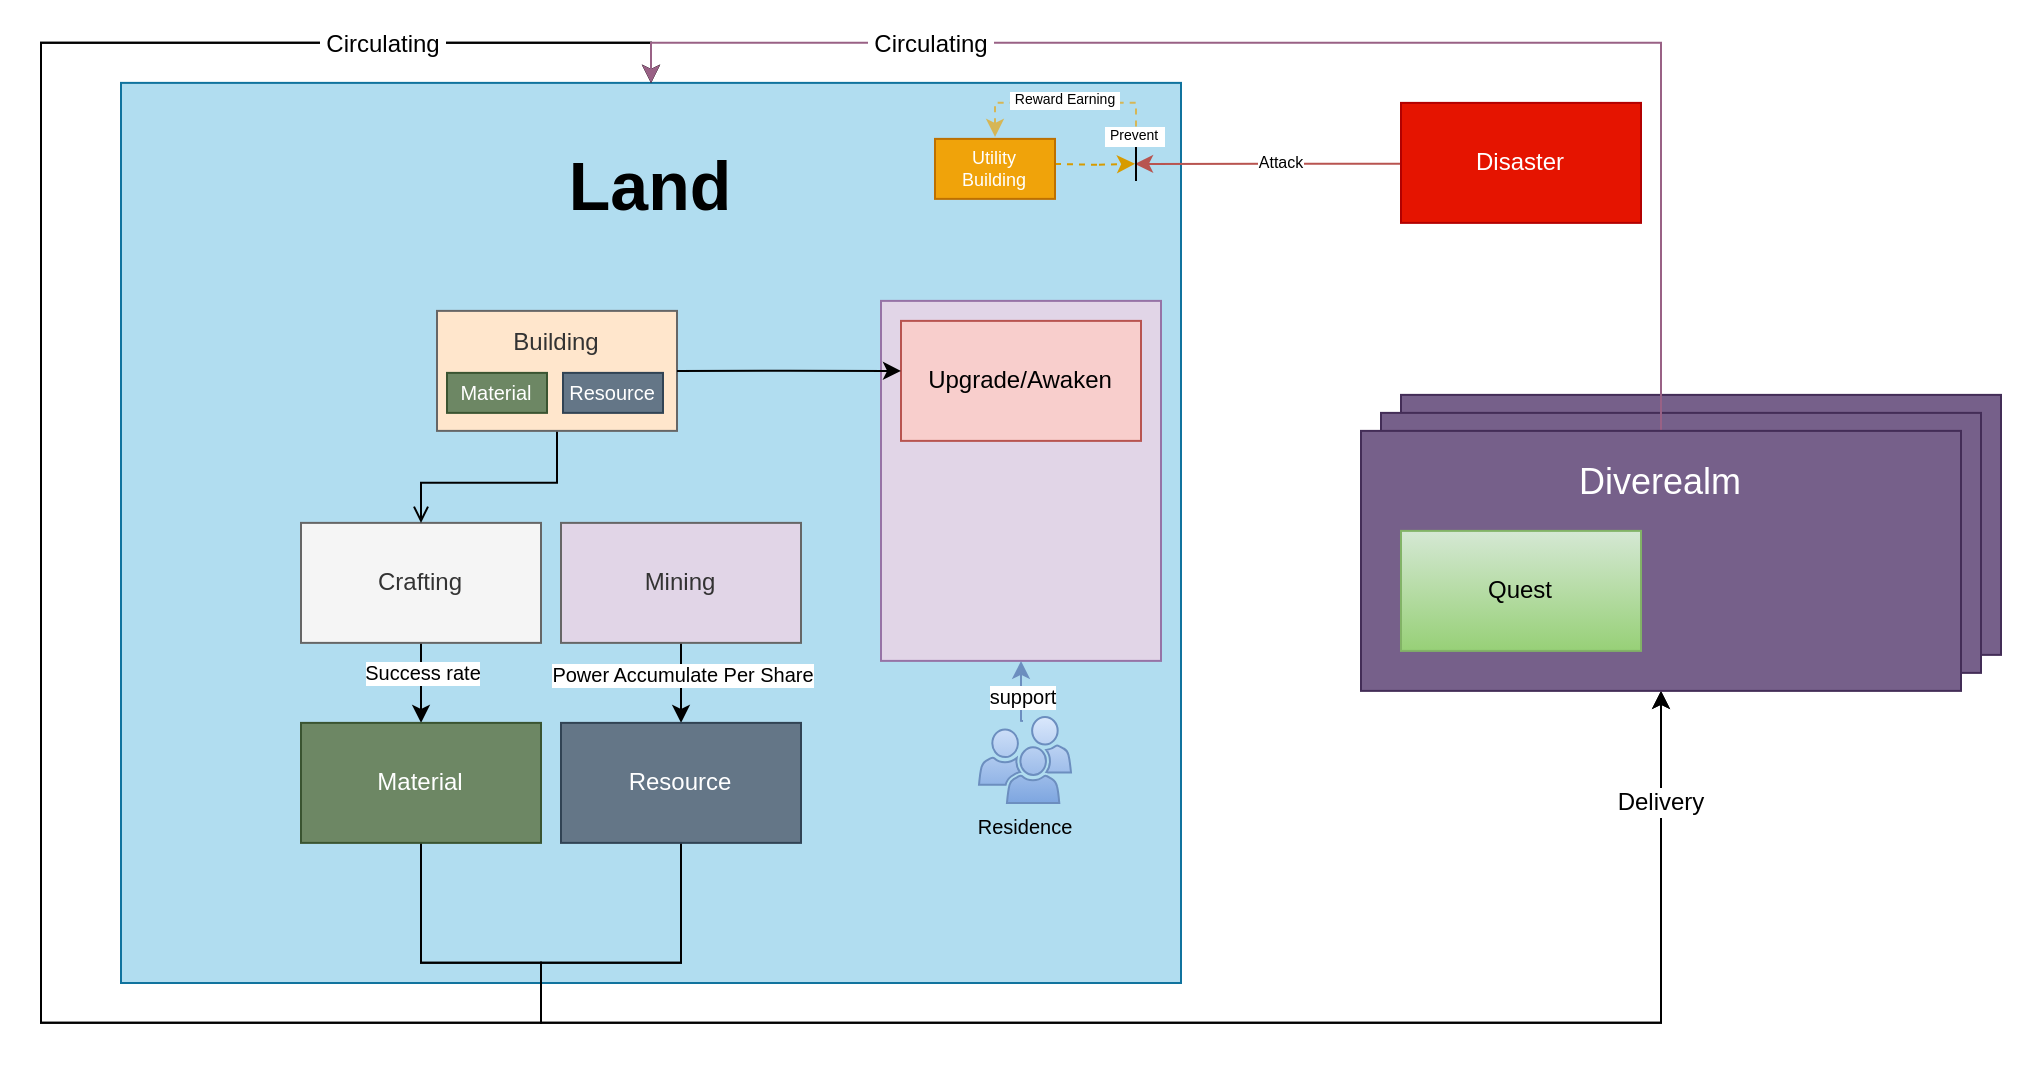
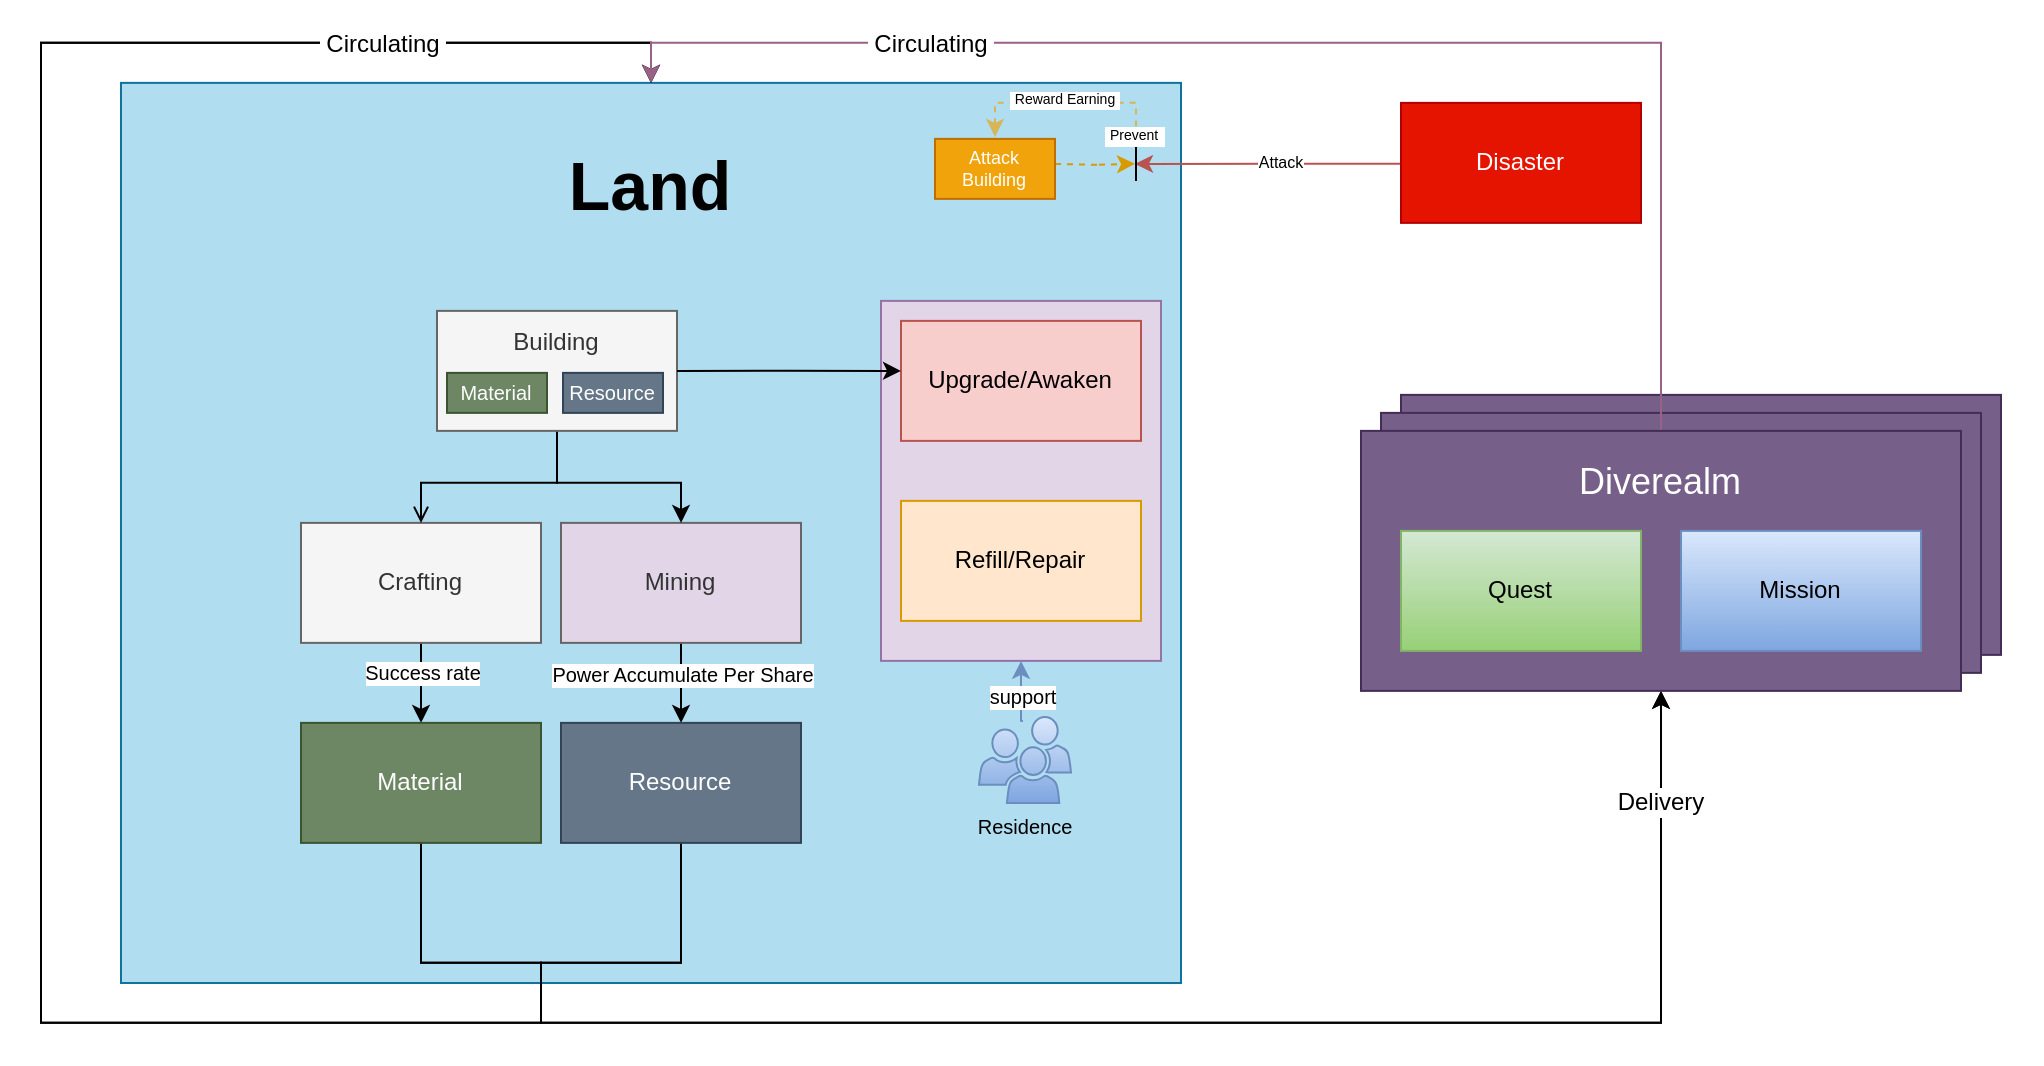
  <mxCell id="0" />
  <mxCell id="1" parent="0" />
  <mxCell id="2" value="" style="rounded=0;whiteSpace=wrap;html=1;fillColor=#76608a;fontColor=#ffffff;strokeColor=#432D57;" vertex="1" parent="1"><mxGeometry x="700" y="196.94" width="300" height="130" as="geometry" /></mxCell>
  <mxCell id="3" value="" style="rounded=0;whiteSpace=wrap;html=1;fillColor=#76608a;fontColor=#ffffff;strokeColor=#432D57;" vertex="1" parent="1"><mxGeometry x="690" y="205.94" width="300" height="130" as="geometry" /></mxCell>
  <mxCell id="4" value="&lt;font size=&quot;1&quot; style=&quot;&quot;&gt;&lt;b style=&quot;font-size: 34px;&quot;&gt;Land&lt;br&gt;&lt;/b&gt;&lt;/font&gt;&lt;br&gt;&lt;br&gt;&lt;br&gt;&lt;br&gt;&lt;br&gt;&lt;br&gt;&lt;br&gt;&lt;br&gt;&lt;br&gt;&lt;br&gt;&lt;br&gt;&lt;br&gt;&lt;br&gt;&lt;br&gt;&lt;br&gt;&lt;br&gt;&lt;br&gt;&lt;br&gt;&lt;br&gt;&lt;br&gt;&lt;br&gt;&lt;br&gt;&lt;br&gt;&lt;br&gt;" style="rounded=0;whiteSpace=wrap;html=1;fillColor=#b1ddf0;strokeColor=#10739e;" parent="1" vertex="1"><mxGeometry x="60" y="40.94" width="530" height="450.06" as="geometry" /></mxCell>
  <mxCell id="5" style="edgeStyle=orthogonalEdgeStyle;rounded=0;orthogonalLoop=1;jettySize=auto;html=1;exitX=0.5;exitY=1;exitDx=0;exitDy=0;fontSize=18;" parent="1" source="7" target="20" edge="1"><mxGeometry relative="1" as="geometry" /></mxCell>
  <mxCell id="6" value="&lt;font color=&quot;#000000&quot;&gt;Success rate&lt;/font&gt;" style="edgeLabel;html=1;align=center;verticalAlign=middle;resizable=0;points=[];fontSize=10;fontColor=#FFFFFF;" parent="5" vertex="1" connectable="0"><mxGeometry x="-0.233" relative="1" as="geometry"><mxPoint as="offset" /></mxGeometry></mxCell>
  <mxCell id="7" value="Crafting" style="rounded=0;whiteSpace=wrap;html=1;fillColor=#f5f5f5;fontColor=#333333;strokeColor=#666666;" parent="1" vertex="1"><mxGeometry x="150" y="260.94" width="120" height="60" as="geometry" /></mxCell>
  <mxCell id="8" value="" style="edgeStyle=orthogonalEdgeStyle;rounded=0;orthogonalLoop=1;jettySize=auto;html=1;exitX=0.5;exitY=1;exitDx=0;exitDy=0;fontSize=18;" parent="1" source="10" target="16" edge="1"><mxGeometry relative="1" as="geometry" /></mxCell>
  <mxCell id="9" value="Power Accumulate Per Share" style="edgeLabel;html=1;align=center;verticalAlign=middle;resizable=0;points=[];fontSize=10;fontColor=#000000;" parent="8" vertex="1" connectable="0"><mxGeometry x="-0.2" relative="1" as="geometry"><mxPoint as="offset" /></mxGeometry></mxCell>
  <mxCell id="10" value="Mining" style="rounded=0;whiteSpace=wrap;html=1;fillColor=#e1d5e7;fontColor=#333333;strokeColor=#666666;" parent="1" vertex="1"><mxGeometry x="280" y="260.94" width="120" height="60" as="geometry" /></mxCell>
  <mxCell id="11" style="edgeStyle=orthogonalEdgeStyle;rounded=0;orthogonalLoop=1;jettySize=auto;html=1;exitX=0.5;exitY=1;exitDx=0;exitDy=0;fontSize=18;endArrow=open;" parent="1" source="13" target="7" edge="1"><mxGeometry relative="1" as="geometry"><Array as="points"><mxPoint x="278" y="240.94" /><mxPoint x="210" y="240.94" /></Array></mxGeometry></mxCell>
- <mxCell id="13" value="Building&lt;br&gt;&lt;br&gt;&lt;br&gt;" style="rounded=0;whiteSpace=wrap;html=1;fillColor=#ffe6cc;fontColor=#333333;strokeColor=#666666;" parent="1" vertex="1"><mxGeometry x="218" y="154.94" width="120" height="60" as="geometry" /></mxCell>
+ <mxCell id="12" style="edgeStyle=orthogonalEdgeStyle;rounded=0;orthogonalLoop=1;jettySize=auto;html=1;exitX=0.5;exitY=1;exitDx=0;exitDy=0;fontSize=18;" parent="1" source="13" target="10" edge="1"><mxGeometry relative="1" as="geometry"><Array as="points"><mxPoint x="278" y="240.94" /><mxPoint x="340" y="240.94" /></Array></mxGeometry></mxCell>
+ <mxCell id="13" value="Building&lt;br&gt;&lt;br&gt;&lt;br&gt;" style="rounded=0;whiteSpace=wrap;html=1;fillColor=#f5f5f5;fontColor=#333333;strokeColor=#666666;" parent="1" vertex="1"><mxGeometry x="218" y="154.94" width="120" height="60" as="geometry" /></mxCell>
  <mxCell id="14" style="edgeStyle=orthogonalEdgeStyle;rounded=0;orthogonalLoop=1;jettySize=auto;html=1;exitX=0.5;exitY=1;exitDx=0;exitDy=0;entryX=0.5;entryY=0;entryDx=0;entryDy=0;fontSize=8;startArrow=none;startFill=0;endArrow=classic;endFill=1;" parent="1" source="16" target="4" edge="1"><mxGeometry relative="1" as="geometry"><Array as="points"><mxPoint x="340" y="480.94" /><mxPoint x="270" y="480.94" /><mxPoint x="270" y="510.94" /><mxPoint x="20" y="510.94" /><mxPoint x="20" y="20.94" /><mxPoint x="325" y="20.94" /></Array></mxGeometry></mxCell>
  <mxCell id="15" style="edgeStyle=orthogonalEdgeStyle;rounded=0;orthogonalLoop=1;jettySize=auto;html=1;exitX=0.5;exitY=1;exitDx=0;exitDy=0;entryX=0.5;entryY=1;entryDx=0;entryDy=0;fontSize=8;startArrow=none;startFill=0;endArrow=classic;endFill=1;" parent="1" source="16" target="25" edge="1"><mxGeometry relative="1" as="geometry"><Array as="points"><mxPoint x="340" y="480.94" /><mxPoint x="270" y="480.94" /><mxPoint x="270" y="510.94" /><mxPoint x="830" y="510.94" /></Array></mxGeometry></mxCell>
  <mxCell id="16" value="Resource" style="rounded=0;whiteSpace=wrap;html=1;fillColor=#647687;strokeColor=#314354;fontColor=#ffffff;" parent="1" vertex="1"><mxGeometry x="280" y="360.94" width="120" height="60" as="geometry" /></mxCell>
  <mxCell id="17" style="edgeStyle=orthogonalEdgeStyle;rounded=0;orthogonalLoop=1;jettySize=auto;html=1;exitX=0.5;exitY=1;exitDx=0;exitDy=0;entryX=0.5;entryY=0;entryDx=0;entryDy=0;fontSize=8;startArrow=none;startFill=0;endArrow=classic;endFill=1;" parent="1" source="20" target="4" edge="1"><mxGeometry relative="1" as="geometry"><Array as="points"><mxPoint x="210" y="480.94" /><mxPoint x="270" y="480.94" /><mxPoint x="270" y="510.94" /><mxPoint x="20" y="510.94" /><mxPoint x="20" y="20.94" /><mxPoint x="325" y="20.94" /></Array></mxGeometry></mxCell>
  <mxCell id="18" value="&amp;nbsp;Circulating&amp;nbsp;" style="edgeLabel;html=1;align=center;verticalAlign=middle;resizable=0;points=[];fontSize=12;" parent="17" vertex="1" connectable="0"><mxGeometry x="0.049" y="2" relative="1" as="geometry"><mxPoint x="172" y="-252" as="offset" /></mxGeometry></mxCell>
  <mxCell id="19" value="&amp;nbsp;Delivery&amp;nbsp;" style="edgeStyle=orthogonalEdgeStyle;rounded=0;orthogonalLoop=1;jettySize=auto;html=1;exitX=0.5;exitY=1;exitDx=0;exitDy=0;entryX=0.5;entryY=1;entryDx=0;entryDy=0;fontSize=12;startArrow=none;startFill=0;endArrow=classic;endFill=1;" parent="1" source="20" target="25" edge="1"><mxGeometry x="0.872" relative="1" as="geometry"><Array as="points"><mxPoint x="210" y="480.94" /><mxPoint x="270" y="480.94" /><mxPoint x="270" y="510.94" /><mxPoint x="830" y="510.94" /></Array><mxPoint as="offset" /></mxGeometry></mxCell>
  <mxCell id="20" value="Material" style="rounded=0;whiteSpace=wrap;html=1;fillColor=#6d8764;fontColor=#ffffff;strokeColor=#3A5431;" parent="1" vertex="1"><mxGeometry x="150" y="360.94" width="120" height="60" as="geometry" /></mxCell>
  <mxCell id="21" value="&lt;span style=&quot;font-size: 8px;&quot;&gt;Attack&lt;br style=&quot;font-size: 8px;&quot;&gt;&lt;/span&gt;" style="edgeStyle=orthogonalEdgeStyle;rounded=0;orthogonalLoop=1;jettySize=auto;html=1;exitX=0;exitY=0.25;exitDx=0;exitDy=0;fontSize=8;fillColor=#f8cecc;gradientColor=#ea6b66;strokeColor=#b85450;" parent="1" edge="1"><mxGeometry x="0.305" relative="1" as="geometry"><mxPoint x="567" y="81.44" as="targetPoint" /><mxPoint x="777" y="81.44" as="sourcePoint" /><Array as="points"><mxPoint x="667" y="80.94" /></Array><mxPoint as="offset" /></mxGeometry></mxCell>
  <mxCell id="22" value="Disaster" style="rounded=0;whiteSpace=wrap;html=1;fillColor=#e51400;fontColor=#ffffff;strokeColor=#B20000;" parent="1" vertex="1"><mxGeometry x="700" y="50.94" width="120" height="60" as="geometry" /></mxCell>
  <mxCell id="23" style="edgeStyle=orthogonalEdgeStyle;rounded=0;orthogonalLoop=1;jettySize=auto;html=1;exitX=0.5;exitY=0;exitDx=0;exitDy=0;entryX=0.5;entryY=0;entryDx=0;entryDy=0;fontSize=10;fontColor=#FFFFFF;startArrow=none;startFill=0;endArrow=classic;endFill=1;fillColor=#e6d0de;gradientColor=#d5739d;strokeColor=#996185;" parent="1" source="25" target="4" edge="1"><mxGeometry relative="1" as="geometry"><Array as="points"><mxPoint x="830" y="20.94" /><mxPoint x="325" y="20.94" /></Array></mxGeometry></mxCell>
  <mxCell id="24" value="&lt;span style=&quot;color: rgb(0, 0, 0); font-size: 12px;&quot;&gt;&amp;nbsp;Circulating&amp;nbsp;&lt;/span&gt;" style="edgeLabel;html=1;align=center;verticalAlign=middle;resizable=0;points=[];fontSize=10;fontColor=#FFFFFF;" parent="23" vertex="1" connectable="0"><mxGeometry x="0.657" y="-2" relative="1" as="geometry"><mxPoint x="36" y="3" as="offset" /></mxGeometry></mxCell>
  <mxCell id="25" value="" style="rounded=0;whiteSpace=wrap;html=1;fillColor=#76608a;fontColor=#ffffff;strokeColor=#432D57;" parent="1" vertex="1"><mxGeometry x="680" y="214.94" width="300" height="130" as="geometry" /></mxCell>
  <mxCell id="26" value="Quest" style="rounded=0;whiteSpace=wrap;html=1;fillColor=#d5e8d4;gradientColor=#97d077;strokeColor=#82b366;" parent="1" vertex="1"><mxGeometry x="700" y="264.94" width="120" height="60" as="geometry" /></mxCell>
+ <mxCell id="27" value="Mission" style="rounded=0;whiteSpace=wrap;html=1;fillColor=#dae8fc;gradientColor=#7ea6e0;strokeColor=#6c8ebf;" parent="1" vertex="1"><mxGeometry x="840" y="264.94" width="120" height="60" as="geometry" /></mxCell>
  <mxCell id="28" value="&lt;font style=&quot;font-size: 18px;&quot;&gt;Diverealm&lt;/font&gt;" style="text;html=1;strokeColor=none;fillColor=none;align=center;verticalAlign=middle;whiteSpace=wrap;rounded=0;fontColor=#FFFFFF;" parent="1" vertex="1"><mxGeometry x="800" y="225.94" width="60" height="30" as="geometry" /></mxCell>
  <mxCell id="29" style="edgeStyle=orthogonalEdgeStyle;rounded=0;orthogonalLoop=1;jettySize=auto;html=1;exitX=1;exitY=0.25;exitDx=0;exitDy=0;dashed=1;fillColor=#ffcd28;gradientColor=#ffa500;strokeColor=#d79b00;" parent="1" edge="1"><mxGeometry relative="1" as="geometry"><mxPoint x="567" y="81.402" as="targetPoint" /><mxPoint x="527" y="81.44" as="sourcePoint" /></mxGeometry></mxCell>
  <mxCell id="30" style="edgeStyle=orthogonalEdgeStyle;rounded=0;orthogonalLoop=1;jettySize=auto;html=1;exitX=0.5;exitY=0;exitDx=0;exitDy=0;fontSize=6;startArrow=classic;startFill=1;endArrow=none;endFill=0;dashed=1;fillColor=#fff2cc;gradientColor=#ffd966;strokeColor=#d6b656;" parent="1" edge="1"><mxGeometry relative="1" as="geometry"><mxPoint x="567.5" y="89.94" as="targetPoint" /><mxPoint x="497" y="67.94" as="sourcePoint" /><Array as="points"><mxPoint x="497" y="50.94" /><mxPoint x="567" y="50.94" /></Array></mxGeometry></mxCell>
  <mxCell id="31" value="&lt;font style=&quot;font-size: 7px;&quot;&gt;&amp;nbsp;Reward Earning&amp;nbsp;&lt;/font&gt;" style="edgeLabel;html=1;align=center;verticalAlign=middle;resizable=0;points=[];fontSize=7;" parent="30" vertex="1" connectable="0"><mxGeometry x="-0.241" y="1" relative="1" as="geometry"><mxPoint x="4" as="offset" /></mxGeometry></mxCell>
- <mxCell id="32" value="Utility&lt;br style=&quot;font-size: 9px;&quot;&gt;Building" style="rounded=0;whiteSpace=wrap;html=1;fontSize=9;fillColor=#f0a30a;fontColor=#FFFFFF;strokeColor=#BD7000;" parent="1" vertex="1"><mxGeometry x="467" y="68.94" width="60" height="30" as="geometry" /></mxCell>
+ <mxCell id="32" value="Attack&lt;br style=&quot;font-size: 9px;&quot;&gt;Building" style="rounded=0;whiteSpace=wrap;html=1;fontSize=9;fillColor=#f0a30a;fontColor=#FFFFFF;strokeColor=#BD7000;" parent="1" vertex="1"><mxGeometry x="467" y="68.94" width="60" height="30" as="geometry" /></mxCell>
  <mxCell id="33" value="" style="endArrow=none;html=1;rounded=0;exitX=0.925;exitY=0.095;exitDx=0;exitDy=0;exitPerimeter=0;" parent="1" edge="1"><mxGeometry width="50" height="50" relative="1" as="geometry"><mxPoint x="567.5" y="89.94" as="sourcePoint" /><mxPoint x="567.5" y="72.94" as="targetPoint" /></mxGeometry></mxCell>
  <mxCell id="34" value="Prevent" style="text;html=1;strokeColor=none;fillColor=default;align=center;verticalAlign=middle;whiteSpace=wrap;rounded=0;fontSize=7;" parent="1" vertex="1"><mxGeometry x="552" y="63" width="30" height="10" as="geometry" /></mxCell>
  <mxCell id="35" value="" style="rounded=0;whiteSpace=wrap;html=1;fillColor=#e1d5e7;strokeColor=#9673a6;" parent="1" vertex="1"><mxGeometry x="440" y="149.94" width="140" height="180" as="geometry" /></mxCell>
  <mxCell id="36" value="Upgrade/Awaken" style="rounded=0;whiteSpace=wrap;html=1;fillColor=#f8cecc;strokeColor=#b85450;" parent="1" vertex="1"><mxGeometry x="450" y="159.94" width="120" height="60" as="geometry" /></mxCell>
+ <mxCell id="37" value="Refill/Repair" style="rounded=0;whiteSpace=wrap;html=1;fillColor=#ffe6cc;strokeColor=#d79b00;" parent="1" vertex="1"><mxGeometry x="450" y="249.94" width="120" height="60" as="geometry" /></mxCell>
  <mxCell id="38" style="edgeStyle=orthogonalEdgeStyle;rounded=0;orthogonalLoop=1;jettySize=auto;html=1;exitX=1;exitY=0.5;exitDx=0;exitDy=0;fontSize=8;startArrow=none;startFill=0;endArrow=classic;endFill=1;" parent="1" source="13" edge="1"><mxGeometry relative="1" as="geometry"><mxPoint x="450" y="184.94" as="targetPoint" /></mxGeometry></mxCell>
  <mxCell id="39" style="edgeStyle=orthogonalEdgeStyle;rounded=0;orthogonalLoop=1;jettySize=auto;html=1;exitX=0.5;exitY=0;exitDx=0;exitDy=0;entryX=0.5;entryY=1;entryDx=0;entryDy=0;fontSize=6;startArrow=none;startFill=0;endArrow=classic;endFill=1;fillColor=#dae8fc;gradientColor=#7ea6e0;strokeColor=#6c8ebf;" parent="1" target="35" edge="1"><mxGeometry relative="1" as="geometry"><mxPoint x="511" y="359.94" as="sourcePoint" /></mxGeometry></mxCell>
  <mxCell id="40" value="support" style="edgeLabel;html=1;align=center;verticalAlign=middle;resizable=0;points=[];fontSize=10;fontColor=#000000;" parent="39" vertex="1" connectable="0"><mxGeometry x="-0.277" relative="1" as="geometry"><mxPoint y="-2" as="offset" /></mxGeometry></mxCell>
  <mxCell id="41" value="Material" style="rounded=0;whiteSpace=wrap;html=1;fillColor=#6d8764;fontColor=#ffffff;strokeColor=#3A5431;fontSize=10;" parent="1" vertex="1"><mxGeometry x="223" y="185.94" width="50" height="20" as="geometry" /></mxCell>
  <mxCell id="42" value="Resource" style="rounded=0;whiteSpace=wrap;html=1;fillColor=#647687;fontColor=#ffffff;strokeColor=#314354;fontSize=10;" parent="1" vertex="1"><mxGeometry x="281" y="185.94" width="50" height="20" as="geometry" /></mxCell>
  <mxCell id="43" value="Residence" style="sketch=0;pointerEvents=1;shadow=0;dashed=0;html=1;strokeColor=#6c8ebf;fillColor=#dae8fc;labelPosition=center;verticalLabelPosition=bottom;verticalAlign=top;outlineConnect=0;align=center;shape=mxgraph.office.users.users;labelBackgroundColor=none;fontSize=10;gradientColor=#7ea6e0;" parent="1" vertex="1"><mxGeometry x="489" y="357.94" width="46" height="43" as="geometry" /></mxCell>
